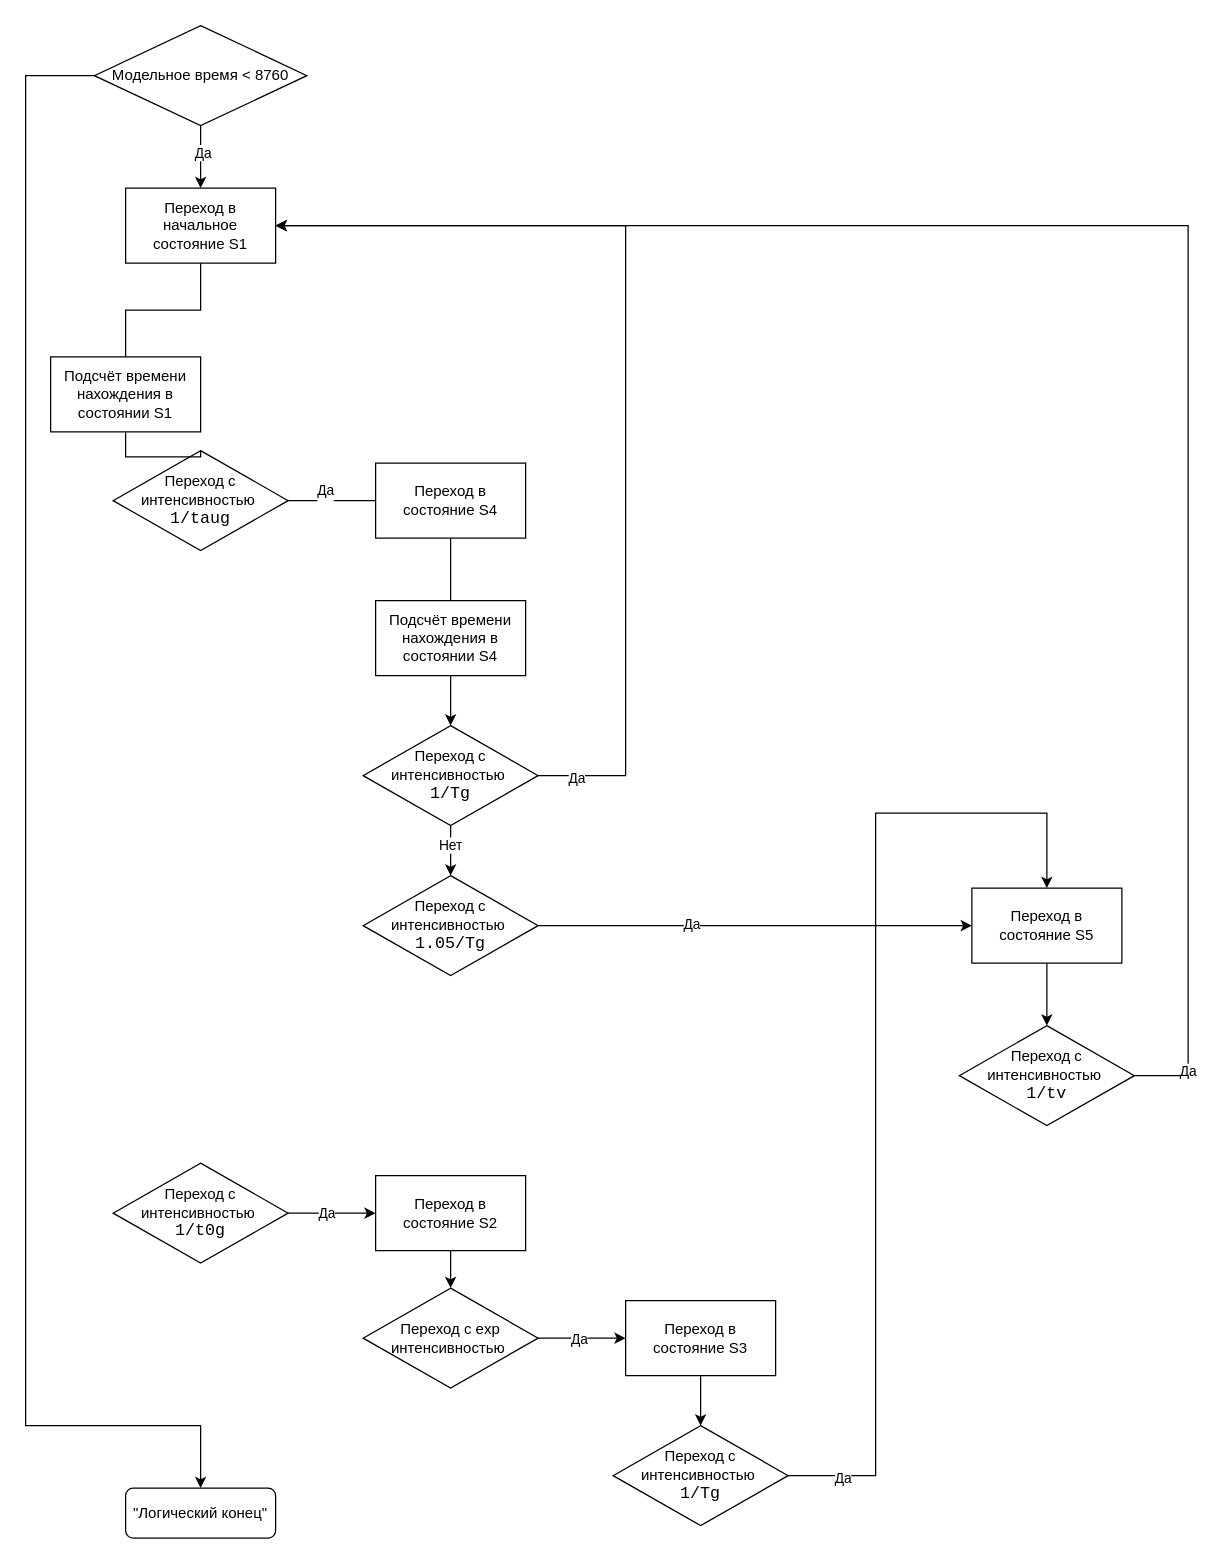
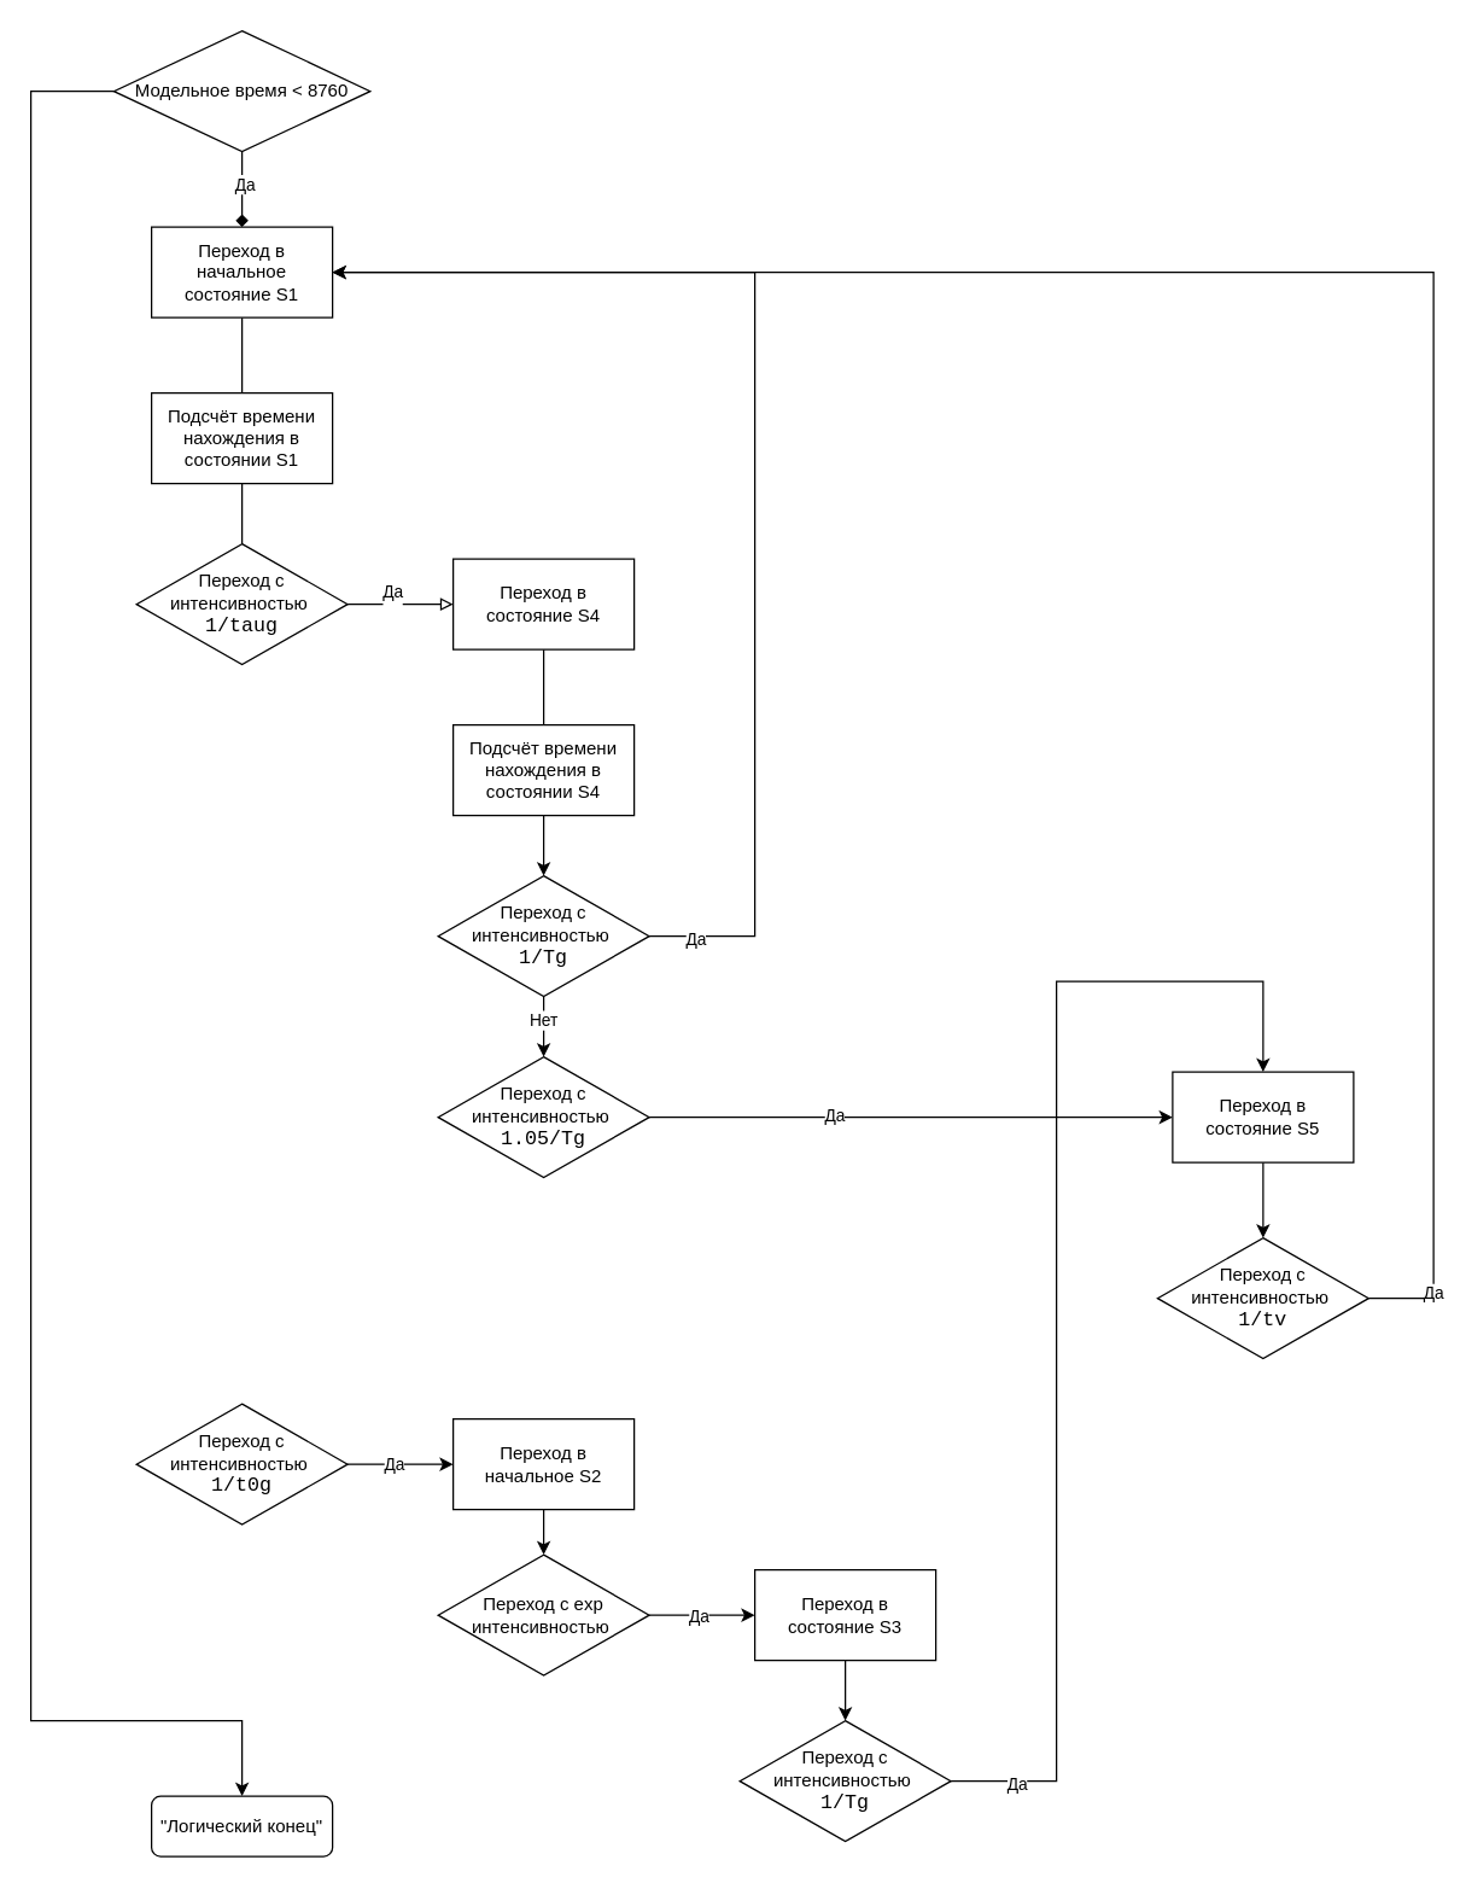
  <mxCell id="0" />
  <mxCell id="1" parent="0" />
  <mxCell id="2" value="&quot;Логический конец&quot;" style="rounded=1;whiteSpace=wrap;html=1;fontSize=12;glass=0;strokeWidth=1;shadow=0;" parent="1" vertex="1"><mxGeometry x="100" y="1190" width="120" height="40" as="geometry" /></mxCell>
  <mxCell id="3" style="edgeStyle=orthogonalEdgeStyle;rounded=0;orthogonalLoop=1;jettySize=auto;html=1;entryX=0.5;entryY=0;entryDx=0;entryDy=0;endArrow=none;endFill=0;" edge="1" parent="1" source="4" target="11"><mxGeometry relative="1" as="geometry" /></mxCell>
  <mxCell id="4" value="Переход в начальное состояние S1" style="rounded=0;whiteSpace=wrap;html=1;" vertex="1" parent="1"><mxGeometry x="100" y="150" width="120" height="60" as="geometry" /></mxCell>
- <mxCell id="5" style="edgeStyle=orthogonalEdgeStyle;rounded=0;orthogonalLoop=1;jettySize=auto;html=1;entryX=0;entryY=0.5;entryDx=0;entryDy=0;endArrow=none;endFill=0;" edge="1" parent="1" source="7" target="9"><mxGeometry relative="1" as="geometry" /></mxCell>
+ <mxCell id="5" style="edgeStyle=orthogonalEdgeStyle;rounded=0;orthogonalLoop=1;jettySize=auto;html=1;entryX=0;entryY=0.5;entryDx=0;entryDy=0;endArrow=block;endFill=0;" edge="1" parent="1" source="7" target="9"><mxGeometry relative="1" as="geometry" /></mxCell>
  <mxCell id="6" value="Да&lt;div&gt;&lt;br&gt;&lt;/div&gt;" style="edgeLabel;html=1;align=center;verticalAlign=middle;resizable=0;points=[];" vertex="1" connectable="0" parent="5"><mxGeometry x="-0.157" y="3" relative="1" as="geometry"><mxPoint x="-1" y="1" as="offset" /></mxGeometry></mxCell>
  <mxCell id="7" value="Переход с интенсивностью&amp;nbsp;&lt;div&gt;&lt;span style=&quot;color: rgb(0, 0, 0); font-family: &amp;quot;Courier New&amp;quot;; font-size: 10pt; white-space: pre; background-color: rgb(255, 255, 255);&quot;&gt;1/taug&lt;/span&gt;&lt;/div&gt;" style="rhombus;whiteSpace=wrap;html=1;" vertex="1" parent="1"><mxGeometry x="90" y="360" width="140" height="80" as="geometry" /></mxCell>
  <mxCell id="8" style="edgeStyle=orthogonalEdgeStyle;rounded=0;orthogonalLoop=1;jettySize=auto;html=1;entryX=0.5;entryY=0;entryDx=0;entryDy=0;endArrow=none;endFill=0;" edge="1" parent="1" source="9" target="13"><mxGeometry relative="1" as="geometry" /></mxCell>
  <mxCell id="9" value="Переход в состояние S4" style="rounded=0;whiteSpace=wrap;html=1;" vertex="1" parent="1"><mxGeometry x="300" y="370" width="120" height="60" as="geometry" /></mxCell>
  <mxCell id="10" style="edgeStyle=orthogonalEdgeStyle;rounded=0;orthogonalLoop=1;jettySize=auto;html=1;entryX=0.5;entryY=0;entryDx=0;entryDy=0;endArrow=none;endFill=0;" edge="1" parent="1" source="11" target="7"><mxGeometry relative="1" as="geometry" /></mxCell>
- <mxCell id="11" value="Подсчёт времени нахождения в состоянии S1" style="rounded=0;whiteSpace=wrap;html=1;" vertex="1" parent="1"><mxGeometry x="40" y="285" width="120" height="60" as="geometry" /></mxCell>
+ <mxCell id="11" value="Подсчёт времени нахождения в состоянии S1" style="rounded=0;whiteSpace=wrap;html=1;" vertex="1" parent="1"><mxGeometry x="100" y="260" width="120" height="60" as="geometry" /></mxCell>
  <mxCell id="12" style="edgeStyle=orthogonalEdgeStyle;rounded=0;orthogonalLoop=1;jettySize=auto;html=1;entryX=0.5;entryY=0;entryDx=0;entryDy=0;" edge="1" parent="1" source="13" target="18"><mxGeometry relative="1" as="geometry" /></mxCell>
  <mxCell id="13" value="Подсчёт времени нахождения в состоянии S4" style="rounded=0;whiteSpace=wrap;html=1;" vertex="1" parent="1"><mxGeometry x="300" y="480" width="120" height="60" as="geometry" /></mxCell>
  <mxCell id="14" style="edgeStyle=orthogonalEdgeStyle;rounded=0;orthogonalLoop=1;jettySize=auto;html=1;entryX=1;entryY=0.5;entryDx=0;entryDy=0;" edge="1" parent="1" source="18" target="4"><mxGeometry relative="1" as="geometry"><Array as="points"><mxPoint x="500" y="620" /><mxPoint x="500" y="180" /></Array></mxGeometry></mxCell>
  <mxCell id="15" value="Да" style="edgeLabel;html=1;align=center;verticalAlign=middle;resizable=0;points=[];" vertex="1" connectable="0" parent="14"><mxGeometry x="-0.925" y="-1" relative="1" as="geometry"><mxPoint as="offset" /></mxGeometry></mxCell>
  <mxCell id="16" style="edgeStyle=orthogonalEdgeStyle;rounded=0;orthogonalLoop=1;jettySize=auto;html=1;" edge="1" parent="1" source="18" target="21"><mxGeometry relative="1" as="geometry" /></mxCell>
  <mxCell id="17" value="Нет" style="edgeLabel;html=1;align=center;verticalAlign=middle;resizable=0;points=[];" vertex="1" connectable="0" parent="16"><mxGeometry x="-0.244" y="-1" relative="1" as="geometry"><mxPoint as="offset" /></mxGeometry></mxCell>
  <mxCell id="18" value="Переход с интенсивностью&amp;nbsp;&lt;div&gt;&lt;span style=&quot;color: rgb(0, 0, 0); font-family: &amp;quot;Courier New&amp;quot;; font-size: 10pt; white-space: pre; background-color: rgb(255, 255, 255);&quot;&gt;1/Tg&lt;/span&gt;&lt;/div&gt;" style="rhombus;whiteSpace=wrap;html=1;" vertex="1" parent="1"><mxGeometry x="290" y="580" width="140" height="80" as="geometry" /></mxCell>
  <mxCell id="19" style="edgeStyle=orthogonalEdgeStyle;rounded=0;orthogonalLoop=1;jettySize=auto;html=1;entryX=0;entryY=0.5;entryDx=0;entryDy=0;" edge="1" parent="1" source="21" target="23"><mxGeometry relative="1" as="geometry" /></mxCell>
  <mxCell id="20" value="Да" style="edgeLabel;html=1;align=center;verticalAlign=middle;resizable=0;points=[];" vertex="1" connectable="0" parent="19"><mxGeometry x="-0.296" y="2" relative="1" as="geometry"><mxPoint as="offset" /></mxGeometry></mxCell>
  <mxCell id="21" value="Переход с интенсивностью&amp;nbsp;&lt;div&gt;&lt;span style=&quot;color: rgb(0, 0, 0); font-family: &amp;quot;Courier New&amp;quot;; font-size: 10pt; white-space: pre; background-color: rgb(255, 255, 255);&quot;&gt;1.05/Tg&lt;/span&gt;&lt;/div&gt;" style="rhombus;whiteSpace=wrap;html=1;" vertex="1" parent="1"><mxGeometry x="290" y="700" width="140" height="80" as="geometry" /></mxCell>
  <mxCell id="22" style="edgeStyle=orthogonalEdgeStyle;rounded=0;orthogonalLoop=1;jettySize=auto;html=1;exitX=0.5;exitY=1;exitDx=0;exitDy=0;entryX=0.5;entryY=0;entryDx=0;entryDy=0;" edge="1" parent="1" source="23" target="26"><mxGeometry relative="1" as="geometry"><mxPoint x="837" y="810" as="targetPoint" /></mxGeometry></mxCell>
  <mxCell id="23" value="Переход в состояние S5" style="rounded=0;whiteSpace=wrap;html=1;" vertex="1" parent="1"><mxGeometry x="777" y="710" width="120" height="60" as="geometry" /></mxCell>
  <mxCell id="24" style="edgeStyle=orthogonalEdgeStyle;rounded=0;orthogonalLoop=1;jettySize=auto;html=1;entryX=1;entryY=0.5;entryDx=0;entryDy=0;exitX=1;exitY=0.5;exitDx=0;exitDy=0;" edge="1" parent="1" source="26" target="4"><mxGeometry relative="1" as="geometry"><Array as="points"><mxPoint x="950" y="860" /><mxPoint x="950" y="180" /></Array></mxGeometry></mxCell>
  <mxCell id="25" value="Да" style="edgeLabel;html=1;align=center;verticalAlign=middle;resizable=0;points=[];" vertex="1" connectable="0" parent="24"><mxGeometry x="-0.935" y="1" relative="1" as="geometry"><mxPoint as="offset" /></mxGeometry></mxCell>
  <mxCell id="26" value="Переход с интенсивностью&amp;nbsp;&lt;div&gt;&lt;span style=&quot;color: rgb(0, 0, 0); font-family: &amp;quot;Courier New&amp;quot;; font-size: 10pt; white-space: pre; background-color: rgb(255, 255, 255);&quot;&gt;1/tv&lt;/span&gt;&lt;/div&gt;" style="rhombus;whiteSpace=wrap;html=1;" vertex="1" parent="1"><mxGeometry x="767" y="820" width="140" height="80" as="geometry" /></mxCell>
  <mxCell id="27" style="edgeStyle=orthogonalEdgeStyle;rounded=0;orthogonalLoop=1;jettySize=auto;html=1;entryX=0;entryY=0.5;entryDx=0;entryDy=0;" edge="1" parent="1" source="29" target="31"><mxGeometry relative="1" as="geometry" /></mxCell>
  <mxCell id="28" value="Да" style="edgeLabel;html=1;align=center;verticalAlign=middle;resizable=0;points=[];" vertex="1" connectable="0" parent="27"><mxGeometry x="-0.121" y="1" relative="1" as="geometry"><mxPoint x="-1" as="offset" /></mxGeometry></mxCell>
  <mxCell id="29" value="Переход с интенсивностью&amp;nbsp;&lt;div&gt;&lt;span style=&quot;color: rgb(0, 0, 0); font-family: &amp;quot;Courier New&amp;quot;; font-size: 10pt; white-space: pre; background-color: rgb(255, 255, 255);&quot;&gt;1/t0g&lt;/span&gt;&lt;/div&gt;" style="rhombus;whiteSpace=wrap;html=1;" vertex="1" parent="1"><mxGeometry x="90" y="930" width="140" height="80" as="geometry" /></mxCell>
  <mxCell id="30" style="edgeStyle=orthogonalEdgeStyle;rounded=0;orthogonalLoop=1;jettySize=auto;html=1;exitX=0.5;exitY=1;exitDx=0;exitDy=0;entryX=0.5;entryY=0;entryDx=0;entryDy=0;" edge="1" parent="1" source="31" target="34"><mxGeometry relative="1" as="geometry" /></mxCell>
- <mxCell id="31" value="Переход в состояние S2" style="rounded=0;whiteSpace=wrap;html=1;" vertex="1" parent="1"><mxGeometry x="300" y="940" width="120" height="60" as="geometry" /></mxCell>
+ <mxCell id="31" value="Переход в начальное S2" style="rounded=0;whiteSpace=wrap;html=1;" vertex="1" parent="1"><mxGeometry x="300" y="940" width="120" height="60" as="geometry" /></mxCell>
  <mxCell id="32" style="edgeStyle=orthogonalEdgeStyle;rounded=0;orthogonalLoop=1;jettySize=auto;html=1;entryX=0;entryY=0.5;entryDx=0;entryDy=0;" edge="1" parent="1" source="34" target="36"><mxGeometry relative="1" as="geometry" /></mxCell>
  <mxCell id="33" value="Да" style="edgeLabel;html=1;align=center;verticalAlign=middle;resizable=0;points=[];" vertex="1" connectable="0" parent="32"><mxGeometry x="-0.088" relative="1" as="geometry"><mxPoint as="offset" /></mxGeometry></mxCell>
  <mxCell id="34" value="Переход с exp интенсивностью&amp;nbsp;" style="rhombus;whiteSpace=wrap;html=1;" vertex="1" parent="1"><mxGeometry x="290" y="1030" width="140" height="80" as="geometry" /></mxCell>
  <mxCell id="35" style="edgeStyle=orthogonalEdgeStyle;rounded=0;orthogonalLoop=1;jettySize=auto;html=1;entryX=0.5;entryY=0;entryDx=0;entryDy=0;" edge="1" parent="1" source="36" target="39"><mxGeometry relative="1" as="geometry" /></mxCell>
  <mxCell id="36" value="Переход в состояние S3" style="rounded=0;whiteSpace=wrap;html=1;" vertex="1" parent="1"><mxGeometry x="500" y="1040" width="120" height="60" as="geometry" /></mxCell>
  <mxCell id="37" style="edgeStyle=orthogonalEdgeStyle;rounded=0;orthogonalLoop=1;jettySize=auto;html=1;entryX=0.5;entryY=0;entryDx=0;entryDy=0;" edge="1" parent="1" source="39" target="23"><mxGeometry relative="1" as="geometry"><Array as="points"><mxPoint x="700" y="1180" /><mxPoint x="700" y="650" /><mxPoint x="837" y="650" /></Array></mxGeometry></mxCell>
  <mxCell id="38" value="Да" style="edgeLabel;html=1;align=center;verticalAlign=middle;resizable=0;points=[];" vertex="1" connectable="0" parent="37"><mxGeometry x="-0.891" y="-1" relative="1" as="geometry"><mxPoint as="offset" /></mxGeometry></mxCell>
  <mxCell id="39" value="Переход с интенсивностью&amp;nbsp;&lt;div&gt;&lt;span style=&quot;color: rgb(0, 0, 0); font-family: &amp;quot;Courier New&amp;quot;; font-size: 10pt; white-space: pre; background-color: rgb(255, 255, 255);&quot;&gt;1/Tg&lt;/span&gt;&lt;/div&gt;" style="rhombus;whiteSpace=wrap;html=1;" vertex="1" parent="1"><mxGeometry x="490" y="1140" width="140" height="80" as="geometry" /></mxCell>
- <mxCell id="40" style="edgeStyle=orthogonalEdgeStyle;rounded=0;orthogonalLoop=1;jettySize=auto;html=1;entryX=0.5;entryY=0;entryDx=0;entryDy=0;" edge="1" parent="1" source="43" target="4"><mxGeometry relative="1" as="geometry" /></mxCell>
+ <mxCell id="40" style="edgeStyle=orthogonalEdgeStyle;rounded=0;orthogonalLoop=1;jettySize=auto;html=1;entryX=0.5;entryY=0;entryDx=0;entryDy=0;endArrow=diamond;" edge="1" parent="1" source="43" target="4"><mxGeometry relative="1" as="geometry" /></mxCell>
  <mxCell id="41" value="Да" style="edgeLabel;html=1;align=center;verticalAlign=middle;resizable=0;points=[];" vertex="1" connectable="0" parent="40"><mxGeometry x="-0.145" y="1" relative="1" as="geometry"><mxPoint as="offset" /></mxGeometry></mxCell>
  <mxCell id="42" style="edgeStyle=orthogonalEdgeStyle;rounded=0;orthogonalLoop=1;jettySize=auto;html=1;entryX=0.5;entryY=0;entryDx=0;entryDy=0;" edge="1" parent="1" source="43" target="2"><mxGeometry relative="1" as="geometry"><Array as="points"><mxPoint x="20" y="60" /><mxPoint x="20" y="1140" /><mxPoint x="160" y="1140" /></Array></mxGeometry></mxCell>
  <mxCell id="43" value="Модельное время &amp;lt; 8760" style="rhombus;whiteSpace=wrap;html=1;" vertex="1" parent="1"><mxGeometry x="75" y="20" width="170" height="80" as="geometry" /></mxCell>
